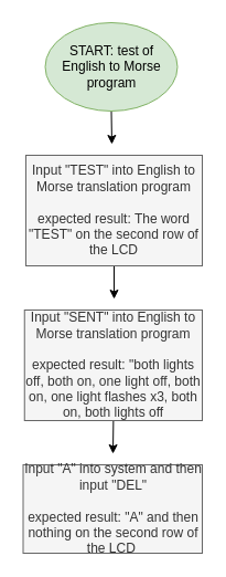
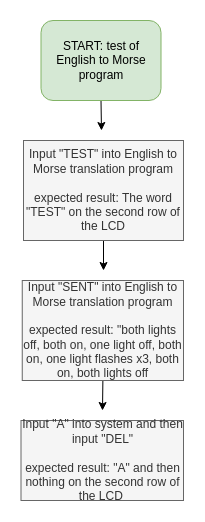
  <mxCell id="0" />
  <mxCell id="1" parent="0" />
  <mxCell id="2" style="edgeStyle=orthogonalEdgeStyle;rounded=0;orthogonalLoop=1;jettySize=auto;html=1;exitX=0.5;exitY=1;exitDx=0;exitDy=0;" edge="1" parent="1" source="3"><mxGeometry relative="1" as="geometry"><mxPoint x="101" y="130" as="targetPoint" /></mxGeometry></mxCell>
- <mxCell id="3" value="START: test of English to Morse program" style="ellipse;whiteSpace=wrap;html=1;fillColor=#d5e8d4;strokeColor=#82b366;" vertex="1" parent="1"><mxGeometry x="40.5" y="20" width="120" height="80" as="geometry" /></mxCell>
+ <mxCell id="3" value="START: test of English to Morse program" style="whiteSpace=wrap;html=1;fillColor=#d5e8d4;strokeColor=#82b366;rounded=1;" vertex="1" parent="1"><mxGeometry x="40.5" y="20" width="120" height="80" as="geometry" /></mxCell>
  <mxCell id="4" style="edgeStyle=orthogonalEdgeStyle;rounded=0;orthogonalLoop=1;jettySize=auto;html=1;exitX=0.5;exitY=1;exitDx=0;exitDy=0;" edge="1" parent="1" source="5"><mxGeometry relative="1" as="geometry"><mxPoint x="103" y="270" as="targetPoint" /></mxGeometry></mxCell>
  <mxCell id="5" value="Input &quot;TEST&quot; into English to Morse translation program&lt;br&gt;&lt;br&gt;expected result: The word &quot;TEST&quot; on the second row of the LCD" style="rounded=0;whiteSpace=wrap;html=1;fillColor=#f5f5f5;strokeColor=#666666;fontColor=#333333;" vertex="1" parent="1"><mxGeometry x="23" y="140" width="160" height="100" as="geometry" /></mxCell>
  <mxCell id="6" value="Input &quot;A&quot; into system and then input &quot;DEL&quot;&lt;br&gt;&lt;br&gt;expected result: &quot;A&quot; and then nothing on the second row of the LCD&amp;nbsp;" style="rounded=0;whiteSpace=wrap;html=1;fillColor=#f5f5f5;strokeColor=#666666;fontColor=#333333;" vertex="1" parent="1"><mxGeometry x="20.5" y="420" width="162.5" height="80" as="geometry" /></mxCell>
  <mxCell id="7" style="edgeStyle=orthogonalEdgeStyle;rounded=0;orthogonalLoop=1;jettySize=auto;html=1;exitX=0.5;exitY=1;exitDx=0;exitDy=0;" edge="1" parent="1" source="8"><mxGeometry relative="1" as="geometry"><mxPoint x="102" y="410" as="targetPoint" /></mxGeometry></mxCell>
  <mxCell id="8" value="&lt;span style=&quot;white-space: normal&quot;&gt;Input &quot;SENT&quot; into English to Morse translation program &lt;br&gt;&lt;br&gt;expected result: &quot;both lights off, both on, one light off, both on, one light flashes x3, both on, both lights off&lt;/span&gt;" style="rounded=0;whiteSpace=wrap;html=1;fillColor=#f5f5f5;strokeColor=#666666;fontColor=#333333;" vertex="1" parent="1"><mxGeometry x="21.75" y="280" width="161.25" height="100" as="geometry" /></mxCell>
